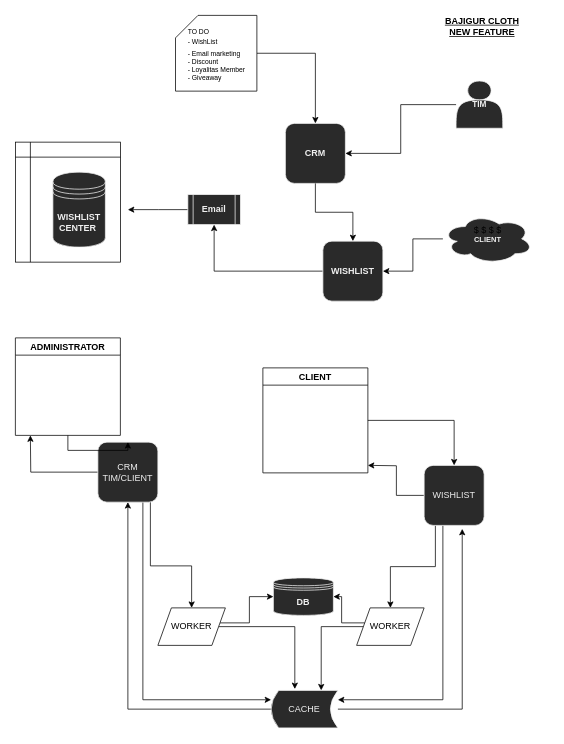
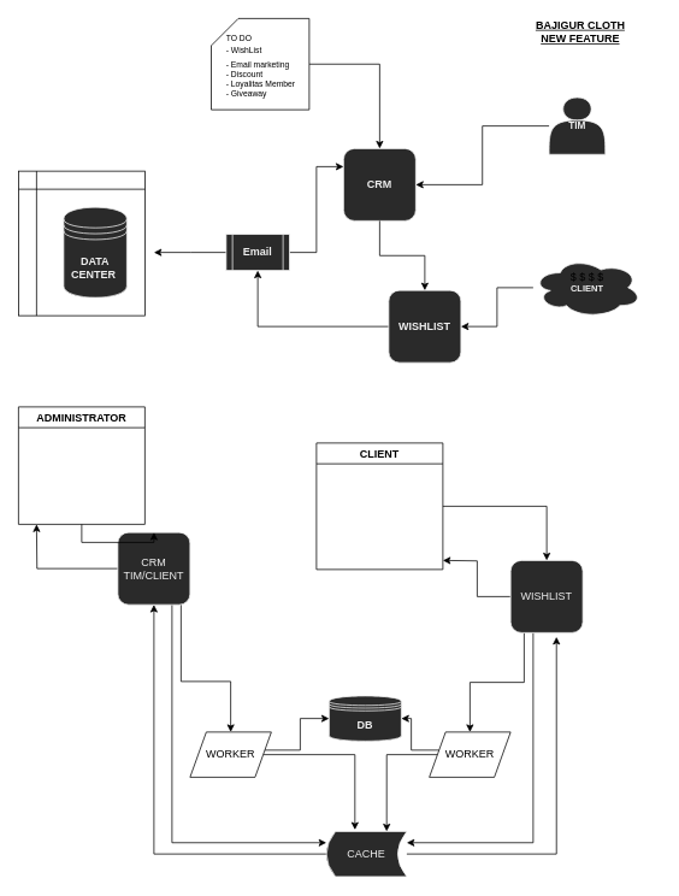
  <mxCell id="0" />
  <mxCell id="1" parent="0" />
  <mxCell id="2" value="&lt;b&gt;DB&lt;/b&gt;" style="shape=datastore;whiteSpace=wrap;html=1;fontFamily=Helvetica;fontSize=12;fontColor=#f0f0f0;align=center;strokeColor=#f0f0f0;fillColor=#2a2a2a;" parent="1" vertex="1"><mxGeometry x="364" y="770" width="80" height="50" as="geometry" /></mxCell>
  <mxCell id="3" style="edgeStyle=orthogonalEdgeStyle;rounded=0;orthogonalLoop=1;jettySize=auto;html=1;entryX=0;entryY=0.5;entryDx=0;entryDy=0;" edge="1" parent="1" source="5" target="2"><mxGeometry relative="1" as="geometry"><Array as="points"><mxPoint x="332" y="830" /><mxPoint x="332" y="795" /></Array></mxGeometry></mxCell>
  <mxCell id="4" style="edgeStyle=orthogonalEdgeStyle;rounded=0;orthogonalLoop=1;jettySize=auto;html=1;entryX=0.355;entryY=-0.036;entryDx=0;entryDy=0;entryPerimeter=0;" edge="1" parent="1" source="5" target="11"><mxGeometry relative="1" as="geometry" /></mxCell>
  <mxCell id="5" value="WORKER" style="shape=parallelogram;perimeter=parallelogramPerimeter;whiteSpace=wrap;html=1;" parent="1" vertex="1"><mxGeometry x="210" y="810" width="90" height="50" as="geometry" /></mxCell>
  <mxCell id="6" style="edgeStyle=orthogonalEdgeStyle;rounded=0;orthogonalLoop=1;jettySize=auto;html=1;entryX=1;entryY=0.5;entryDx=0;entryDy=0;" edge="1" parent="1" source="8" target="2"><mxGeometry relative="1" as="geometry"><Array as="points"><mxPoint x="455" y="830" /><mxPoint x="455" y="795" /></Array></mxGeometry></mxCell>
  <mxCell id="7" style="edgeStyle=orthogonalEdgeStyle;rounded=0;orthogonalLoop=1;jettySize=auto;html=1;entryX=0.75;entryY=0;entryDx=0;entryDy=0;" edge="1" parent="1" source="8" target="11"><mxGeometry relative="1" as="geometry" /></mxCell>
  <mxCell id="8" value="WORKER" style="shape=parallelogram;perimeter=parallelogramPerimeter;whiteSpace=wrap;html=1;" parent="1" vertex="1"><mxGeometry x="475" y="810" width="90" height="50" as="geometry" /></mxCell>
  <mxCell id="9" style="edgeStyle=orthogonalEdgeStyle;rounded=0;orthogonalLoop=1;jettySize=auto;html=1;" edge="1" parent="1" source="11" target="15"><mxGeometry relative="1" as="geometry"><mxPoint x="170" y="710" as="targetPoint" /><Array as="points"><mxPoint x="170" y="945" /></Array></mxGeometry></mxCell>
  <mxCell id="10" style="edgeStyle=orthogonalEdgeStyle;rounded=0;orthogonalLoop=1;jettySize=auto;html=1;entryX=0.635;entryY=1.058;entryDx=0;entryDy=0;entryPerimeter=0;" edge="1" parent="1" source="11" target="19"><mxGeometry relative="1" as="geometry" /></mxCell>
  <mxCell id="11" value="CACHE" style="shape=dataStorage;whiteSpace=wrap;html=1;fontFamily=Helvetica;fontSize=12;fontColor=#f0f0f0;align=center;strokeColor=#f0f0f0;fillColor=#2a2a2a;size=0.112;" parent="1" vertex="1"><mxGeometry x="361" y="920" width="89" height="50" as="geometry" /></mxCell>
  <mxCell id="12" style="edgeStyle=orthogonalEdgeStyle;rounded=0;orthogonalLoop=1;jettySize=auto;html=1;" parent="1" source="15" edge="1"><mxGeometry relative="1" as="geometry"><mxPoint x="40" y="580" as="targetPoint" /></mxGeometry></mxCell>
  <mxCell id="13" style="edgeStyle=orthogonalEdgeStyle;rounded=0;orthogonalLoop=1;jettySize=auto;html=1;" parent="1" source="15" target="5" edge="1"><mxGeometry relative="1" as="geometry"><Array as="points"><mxPoint x="200" y="754" /><mxPoint x="255" y="754" /></Array></mxGeometry></mxCell>
  <mxCell id="14" style="edgeStyle=orthogonalEdgeStyle;rounded=0;orthogonalLoop=1;jettySize=auto;html=1;entryX=0;entryY=0.25;entryDx=0;entryDy=0;" edge="1" parent="1" source="15" target="11"><mxGeometry relative="1" as="geometry"><Array as="points"><mxPoint x="190" y="933" /></Array></mxGeometry></mxCell>
  <mxCell id="15" value="CRM&lt;br&gt;TIM/CLIENT" style="rounded=1;whiteSpace=wrap;html=1;fontFamily=Helvetica;fontSize=12;fontColor=#f0f0f0;align=center;strokeColor=#f0f0f0;fillColor=#2a2a2a;" parent="1" vertex="1"><mxGeometry x="130" y="589" width="80" height="80" as="geometry" /></mxCell>
  <mxCell id="16" style="edgeStyle=orthogonalEdgeStyle;rounded=0;orthogonalLoop=1;jettySize=auto;html=1;" parent="1" source="19" edge="1"><mxGeometry relative="1" as="geometry"><mxPoint x="490" y="620" as="targetPoint" /></mxGeometry></mxCell>
  <mxCell id="17" style="edgeStyle=orthogonalEdgeStyle;rounded=0;orthogonalLoop=1;jettySize=auto;html=1;entryX=0.5;entryY=0;entryDx=0;entryDy=0;" parent="1" source="19" target="8" edge="1"><mxGeometry relative="1" as="geometry"><Array as="points"><mxPoint x="580" y="755" /><mxPoint x="520" y="755" /></Array></mxGeometry></mxCell>
  <mxCell id="18" style="edgeStyle=orthogonalEdgeStyle;rounded=0;orthogonalLoop=1;jettySize=auto;html=1;entryX=1;entryY=0.25;entryDx=0;entryDy=0;" edge="1" parent="1" source="19" target="11"><mxGeometry relative="1" as="geometry"><Array as="points"><mxPoint x="590" y="933" /></Array></mxGeometry></mxCell>
  <mxCell id="19" value="WISHLIST" style="rounded=1;whiteSpace=wrap;html=1;fontFamily=Helvetica;fontSize=12;fontColor=#f0f0f0;align=center;strokeColor=#f0f0f0;fillColor=#2a2a2a;" parent="1" vertex="1"><mxGeometry x="565" y="620" width="80" height="80" as="geometry" /></mxCell>
  <mxCell id="20" value="" style="group" parent="1" vertex="1" connectable="0"><mxGeometry x="20" y="20" width="710" height="381" as="geometry" /></mxCell>
  <mxCell id="21" value="&lt;b&gt;&lt;u&gt;BAJIGUR CLOTH &lt;br&gt;NEW FEATURE&lt;br&gt;&lt;/u&gt;&lt;/b&gt;" style="text;html=1;align=center;verticalAlign=middle;resizable=0;points=[];autosize=1;" parent="20" vertex="1"><mxGeometry x="567" width="110" height="30" as="geometry" /></mxCell>
  <mxCell id="22" value="&lt;b&gt;CRM&lt;br&gt;&lt;/b&gt;" style="rounded=1;whiteSpace=wrap;html=1;fontFamily=Helvetica;fontSize=12;fontColor=#f0f0f0;align=center;strokeColor=#f0f0f0;fillColor=#2a2a2a;" parent="20" vertex="1"><mxGeometry x="360" y="144" width="80" height="80" as="geometry" /></mxCell>
  <mxCell id="23" style="edgeStyle=orthogonalEdgeStyle;rounded=0;orthogonalLoop=1;jettySize=auto;html=1;" parent="20" source="25" edge="1"><mxGeometry relative="1" as="geometry"><mxPoint x="150" y="259" as="targetPoint" /></mxGeometry></mxCell>
+ <mxCell id="24" style="edgeStyle=orthogonalEdgeStyle;rounded=0;orthogonalLoop=1;jettySize=auto;html=1;entryX=0;entryY=0.25;entryDx=0;entryDy=0;" parent="20" source="25" target="22" edge="1"><mxGeometry relative="1" as="geometry" /></mxCell>
  <mxCell id="25" value="&lt;b&gt;Email&lt;/b&gt;" style="shape=process;whiteSpace=wrap;html=1;backgroundOutline=1;fontFamily=Helvetica;fontSize=12;fontColor=#f0f0f0;align=center;strokeColor=#f0f0f0;fillColor=#2a2a2a;" parent="20" vertex="1"><mxGeometry x="230" y="239" width="70" height="40" as="geometry" /></mxCell>
  <mxCell id="26" value="" style="group" parent="20" vertex="1" connectable="0"><mxGeometry x="562" y="56" width="90" height="126" as="geometry" /></mxCell>
  <mxCell id="27" value="&lt;span style=&quot;font-size: 11px&quot;&gt;&lt;b&gt;TIM&lt;br&gt;&lt;/b&gt;&lt;/span&gt;" style="shape=actor;whiteSpace=wrap;html=1;fontFamily=Helvetica;fontSize=12;fontColor=#f0f0f0;align=center;strokeColor=#f0f0f0;fillColor=#2a2a2a;" parent="26" vertex="1"><mxGeometry x="25.615" y="31.5" width="62.308" height="63" as="geometry" /></mxCell>
  <mxCell id="28" style="edgeStyle=orthogonalEdgeStyle;rounded=0;orthogonalLoop=1;jettySize=auto;html=1;entryX=0.5;entryY=1;entryDx=0;entryDy=0;" parent="20" source="29" target="25" edge="1"><mxGeometry relative="1" as="geometry" /></mxCell>
  <mxCell id="29" value="&lt;b&gt;WISHLIST&lt;/b&gt;" style="rounded=1;whiteSpace=wrap;html=1;fontFamily=Helvetica;fontSize=12;fontColor=#f0f0f0;align=center;strokeColor=#f0f0f0;fillColor=#2a2a2a;" parent="20" vertex="1"><mxGeometry x="410" y="301" width="80" height="80" as="geometry" /></mxCell>
  <mxCell id="30" value="" style="group" parent="20" vertex="1" connectable="0"><mxGeometry x="570" y="221" width="140" height="139" as="geometry" /></mxCell>
  <mxCell id="31" value="&lt;font size=&quot;1&quot;&gt;&lt;b&gt;CLIENT&lt;/b&gt;&lt;/font&gt;" style="ellipse;shape=cloud;whiteSpace=wrap;html=1;fontFamily=Helvetica;fontSize=12;fontColor=#f0f0f0;align=center;strokeColor=#f0f0f0;fillColor=#2a2a2a;" parent="30" vertex="1"><mxGeometry y="44" width="120" height="66" as="geometry" /></mxCell>
  <mxCell id="32" value="$ $ $ $" style="text;html=1;strokeColor=none;fillColor=none;align=center;verticalAlign=middle;whiteSpace=wrap;rounded=0;" parent="30" vertex="1"><mxGeometry x="20" y="43" width="80" height="44" as="geometry" /></mxCell>
  <mxCell id="33" value="" style="group" parent="20" vertex="1" connectable="0"><mxGeometry y="169" width="140" height="160" as="geometry" /></mxCell>
  <mxCell id="34" value="" style="shape=internalStorage;whiteSpace=wrap;html=1;backgroundOutline=1;" parent="33" vertex="1"><mxGeometry width="140" height="160" as="geometry" /></mxCell>
- <mxCell id="35" value="&lt;b&gt;WISHLIST CENTER&amp;nbsp;&lt;br&gt;&lt;/b&gt;" style="shape=datastore;whiteSpace=wrap;html=1;fontFamily=Helvetica;fontSize=12;fontColor=#f0f0f0;align=center;strokeColor=#f0f0f0;fillColor=#2a2a2a;" parent="33" vertex="1"><mxGeometry x="50" y="40" width="70" height="100" as="geometry" /></mxCell>
+ <mxCell id="35" value="&lt;b&gt;DATA CENTER&amp;nbsp;&lt;br&gt;&lt;/b&gt;" style="shape=datastore;whiteSpace=wrap;html=1;fontFamily=Helvetica;fontSize=12;fontColor=#f0f0f0;align=center;strokeColor=#f0f0f0;fillColor=#2a2a2a;" parent="33" vertex="1"><mxGeometry x="50" y="40" width="70" height="100" as="geometry" /></mxCell>
  <mxCell id="36" style="edgeStyle=orthogonalEdgeStyle;rounded=0;orthogonalLoop=1;jettySize=auto;html=1;entryX=0.5;entryY=0;entryDx=0;entryDy=0;" parent="20" source="22" target="29" edge="1"><mxGeometry relative="1" as="geometry" /></mxCell>
  <mxCell id="37" style="edgeStyle=orthogonalEdgeStyle;rounded=0;orthogonalLoop=1;jettySize=auto;html=1;entryX=1;entryY=0.5;entryDx=0;entryDy=0;" parent="20" source="27" target="22" edge="1"><mxGeometry relative="1" as="geometry" /></mxCell>
  <mxCell id="38" style="edgeStyle=orthogonalEdgeStyle;rounded=0;orthogonalLoop=1;jettySize=auto;html=1;" parent="20" source="31" target="29" edge="1"><mxGeometry relative="1" as="geometry" /></mxCell>
  <mxCell id="39" style="edgeStyle=orthogonalEdgeStyle;rounded=0;orthogonalLoop=1;jettySize=auto;html=1;entryX=0.5;entryY=0;entryDx=0;entryDy=0;" parent="20" source="40" target="22" edge="1"><mxGeometry relative="1" as="geometry" /></mxCell>
  <mxCell id="40" value="&lt;div style=&quot;text-align: justify&quot;&gt;&lt;span style=&quot;font-size: 9px&quot;&gt;TO DO&lt;br&gt;- WishList&lt;/span&gt;&lt;/div&gt;&lt;div style=&quot;text-align: justify&quot;&gt;&lt;span style=&quot;font-size: 9px&quot;&gt;- Email&amp;nbsp;&lt;/span&gt;&lt;span style=&quot;font-size: 9px&quot;&gt;marketing&lt;/span&gt;&lt;/div&gt;&lt;font style=&quot;font-size: 9px&quot;&gt;&lt;div style=&quot;text-align: justify&quot;&gt;&lt;span&gt;- Discount&lt;/span&gt;&lt;/div&gt;&lt;div style=&quot;text-align: justify&quot;&gt;&lt;span&gt;- Loyalitas Member&lt;/span&gt;&lt;/div&gt;&lt;div style=&quot;text-align: justify&quot;&gt;&lt;span&gt;- Giveaway&lt;/span&gt;&lt;/div&gt;&lt;/font&gt;" style="shape=card;whiteSpace=wrap;html=1;" parent="20" vertex="1"><mxGeometry x="213.5" width="108.5" height="101" as="geometry" /></mxCell>
  <mxCell id="41" style="edgeStyle=orthogonalEdgeStyle;rounded=0;orthogonalLoop=1;jettySize=auto;html=1;entryX=0.5;entryY=0;entryDx=0;entryDy=0;" parent="1" source="42" target="19" edge="1"><mxGeometry relative="1" as="geometry" /></mxCell>
  <mxCell id="42" value="CLIENT" style="swimlane;startSize=23;" parent="1" vertex="1"><mxGeometry x="350" y="490" width="140" height="140" as="geometry" /></mxCell>
  <mxCell id="43" style="edgeStyle=orthogonalEdgeStyle;rounded=0;orthogonalLoop=1;jettySize=auto;html=1;" parent="1" source="44" target="15" edge="1"><mxGeometry relative="1" as="geometry" /></mxCell>
  <mxCell id="44" value="ADMINISTRATOR" style="swimlane;" parent="1" vertex="1"><mxGeometry x="20" y="450" width="140" height="130" as="geometry" /></mxCell>
